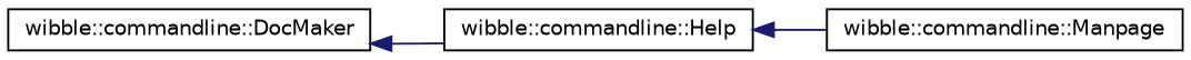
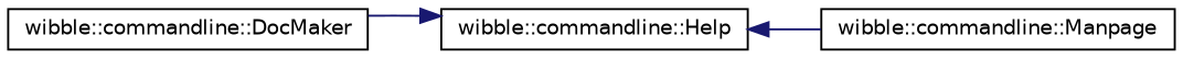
  digraph {
    rankdir=LR
    node [color=black fillcolor=white fontname=Helvetica fontsize=10 shape=record style=filled]
    edge [color=midnightblue dir=back fontname=Helvetica fontsize=10 labelfontname=Helvetica labelfontsize=10 style=solid]
    n1 [height=0.2 label="wibble::commandline::DocMaker" width=0.4]
    n2 [height=0.2 label="wibble::commandline::Help" width=0.4]
    n3 [height=0.2 label="wibble::commandline::Manpage" width=0.4]
-   n1 -> n2
+   n2 -> n1
    n2 -> n3
  }
